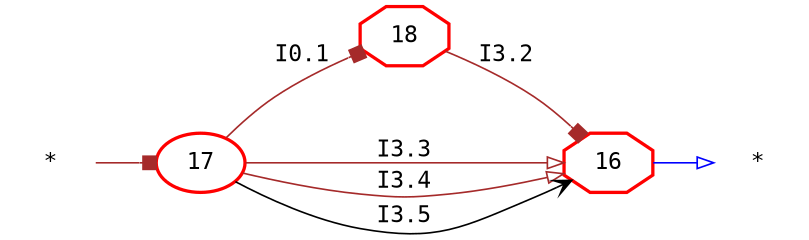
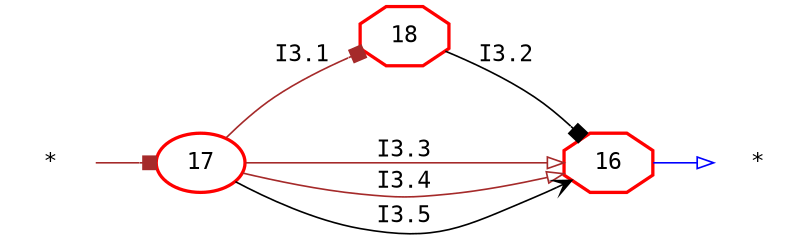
  digraph {
    fontname="DejaVu Sans Mono"
    rankdir=LR
    node [fontname="DejaVu Sans Mono" shape=plaintext color=red style=bold]
    edge [arrowhead=box color=brown fontname="DejaVu Sans Mono"]
    n1 [label="*" color="" style=""]
    17 [shape=ellipse]
    18 [shape=octagon]
    n4 [label=16 shape=octagon]
    n5 [label="*" color="" style=""]
    n1 -> 17
-   17 -> 18 [label="I0.1"]
+   17 -> 18 [label="I3.1"]
    17 -> n4 [arrowhead=onormal label="I3.3"]
    17 -> n4 [arrowhead=onormal label="I3.4"]
    17 -> n4 [arrowhead=vee color=black label="I3.5"]
-   18 -> n4 [label="I3.2"]
+   18 -> n4 [color=black label="I3.2"]
    n4 -> n5 [arrowhead=onormal color=blue]
  }
